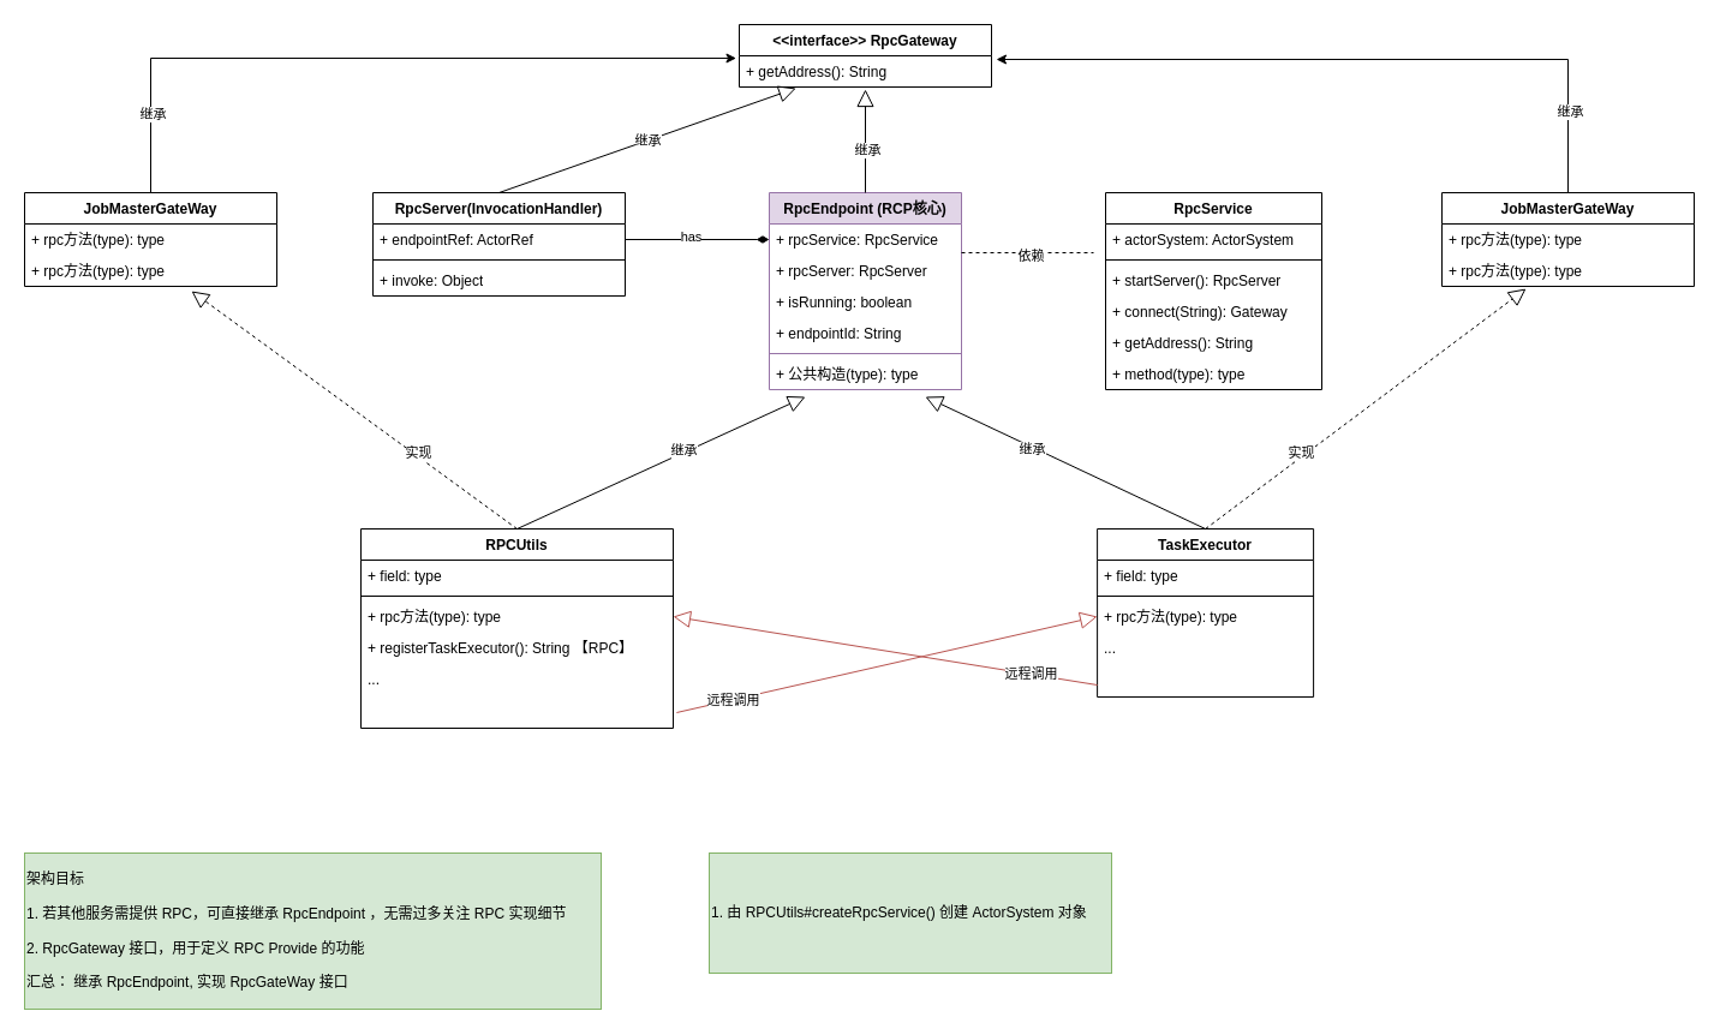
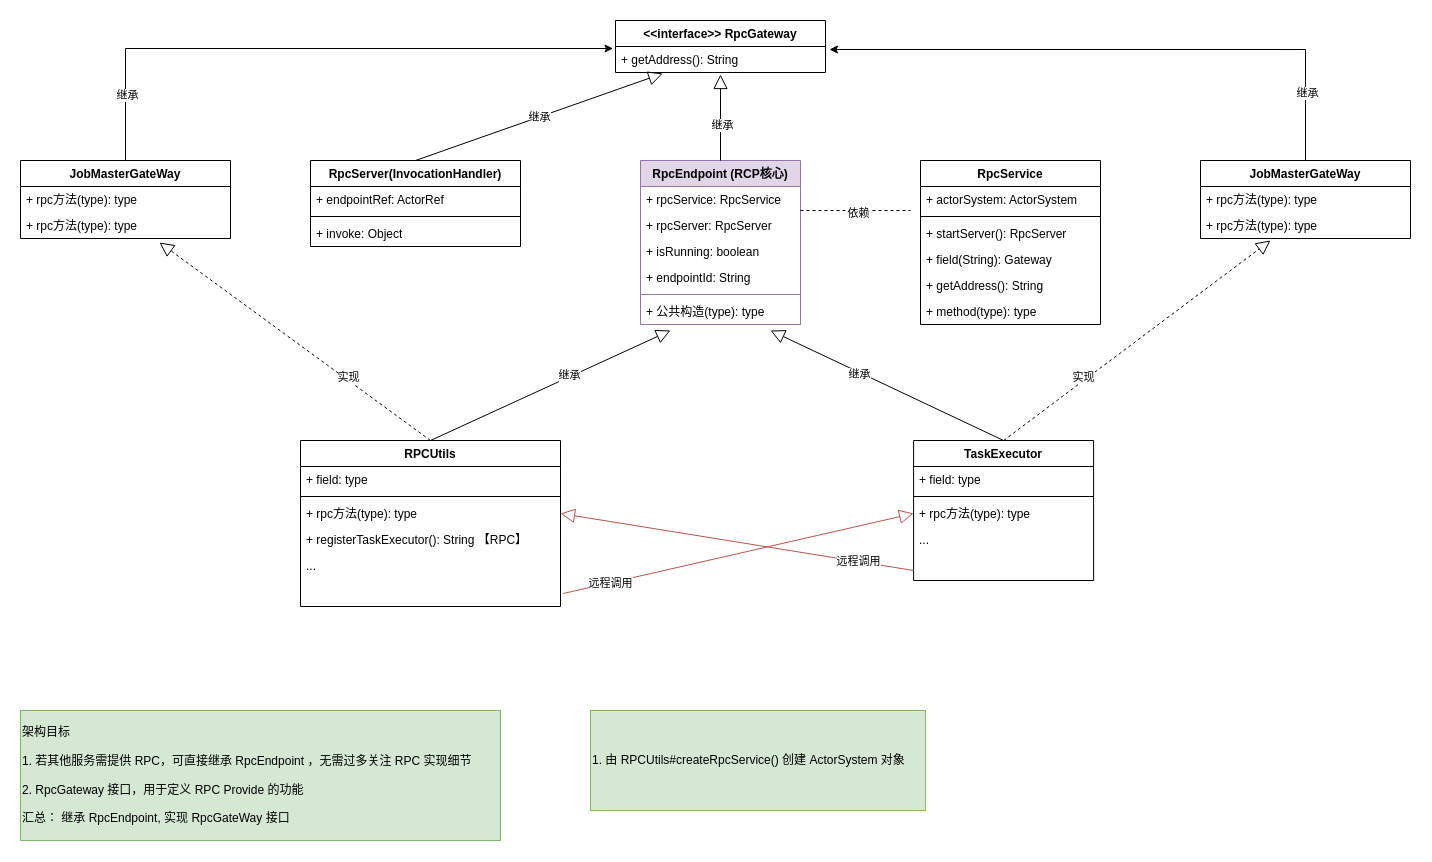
  <mxCell id="0" />
  <mxCell id="1" parent="0" />
  <mxCell id="2" value="&amp;lt;&amp;lt;interface&amp;gt;&amp;gt; RpcGateway" style="swimlane;fontStyle=1;align=center;verticalAlign=top;childLayout=stackLayout;horizontal=1;startSize=26;horizontalStack=0;resizeParent=1;resizeParentMax=0;resizeLast=0;collapsible=1;marginBottom=0;whiteSpace=wrap;html=1;" parent="1" vertex="1"><mxGeometry x="615" y="20" width="210" height="52" as="geometry" /></mxCell>
  <mxCell id="3" value="+ getAddress(): String" style="text;strokeColor=none;fillColor=none;align=left;verticalAlign=top;spacingLeft=4;spacingRight=4;overflow=hidden;rotatable=0;points=[[0,0.5],[1,0.5]];portConstraint=eastwest;whiteSpace=wrap;html=1;" parent="2" vertex="1"><mxGeometry y="26" width="210" height="26" as="geometry" /></mxCell>
  <mxCell id="4" value="RpcEndpoint (RCP核心)" style="swimlane;fontStyle=1;align=center;verticalAlign=top;childLayout=stackLayout;horizontal=1;startSize=26;horizontalStack=0;resizeParent=1;resizeParentMax=0;resizeLast=0;collapsible=1;marginBottom=0;whiteSpace=wrap;html=1;fillColor=#e1d5e7;strokeColor=#9673a6;" parent="1" vertex="1"><mxGeometry x="640" y="160" width="160" height="164" as="geometry" /></mxCell>
  <mxCell id="5" value="+ rpcService: RpcService" style="text;strokeColor=none;fillColor=none;align=left;verticalAlign=top;spacingLeft=4;spacingRight=4;overflow=hidden;rotatable=0;points=[[0,0.5],[1,0.5]];portConstraint=eastwest;whiteSpace=wrap;html=1;" parent="4" vertex="1"><mxGeometry y="26" width="160" height="26" as="geometry" /></mxCell>
  <mxCell id="6" value="+ rpcServer: RpcServer" style="text;strokeColor=none;fillColor=none;align=left;verticalAlign=top;spacingLeft=4;spacingRight=4;overflow=hidden;rotatable=0;points=[[0,0.5],[1,0.5]];portConstraint=eastwest;whiteSpace=wrap;html=1;" parent="4" vertex="1"><mxGeometry y="52" width="160" height="26" as="geometry" /></mxCell>
  <mxCell id="7" value="+ isRunning: boolean" style="text;strokeColor=none;fillColor=none;align=left;verticalAlign=top;spacingLeft=4;spacingRight=4;overflow=hidden;rotatable=0;points=[[0,0.5],[1,0.5]];portConstraint=eastwest;whiteSpace=wrap;html=1;" parent="4" vertex="1"><mxGeometry y="78" width="160" height="26" as="geometry" /></mxCell>
  <mxCell id="8" value="+ endpointId: String" style="text;strokeColor=none;fillColor=none;align=left;verticalAlign=top;spacingLeft=4;spacingRight=4;overflow=hidden;rotatable=0;points=[[0,0.5],[1,0.5]];portConstraint=eastwest;whiteSpace=wrap;html=1;" parent="4" vertex="1"><mxGeometry y="104" width="160" height="26" as="geometry" /></mxCell>
  <mxCell id="9" value="" style="line;strokeWidth=1;fillColor=none;align=left;verticalAlign=middle;spacingTop=-1;spacingLeft=3;spacingRight=3;rotatable=0;labelPosition=right;points=[];portConstraint=eastwest;strokeColor=inherit;" parent="4" vertex="1"><mxGeometry y="130" width="160" height="8" as="geometry" /></mxCell>
  <mxCell id="10" value="+ 公共构造(type): type" style="text;strokeColor=none;fillColor=none;align=left;verticalAlign=top;spacingLeft=4;spacingRight=4;overflow=hidden;rotatable=0;points=[[0,0.5],[1,0.5]];portConstraint=eastwest;whiteSpace=wrap;html=1;" parent="4" vertex="1"><mxGeometry y="138" width="160" height="26" as="geometry" /></mxCell>
  <mxCell id="11" value="" style="endArrow=block;endFill=0;endSize=12;html=1;rounded=0;entryX=0.5;entryY=1.077;entryDx=0;entryDy=0;entryPerimeter=0;exitX=0.5;exitY=0;exitDx=0;exitDy=0;" parent="1" source="4" target="3" edge="1"><mxGeometry width="160" relative="1" as="geometry"><mxPoint x="680" y="280" as="sourcePoint" /><mxPoint x="750" y="130" as="targetPoint" /></mxGeometry></mxCell>
  <mxCell id="12" value="继承" style="edgeLabel;html=1;align=center;verticalAlign=middle;resizable=0;points=[];" parent="11" vertex="1" connectable="0"><mxGeometry x="-0.163" y="-1" relative="1" as="geometry"><mxPoint as="offset" /></mxGeometry></mxCell>
  <mxCell id="13" value="RpcService" style="swimlane;fontStyle=1;align=center;verticalAlign=top;childLayout=stackLayout;horizontal=1;startSize=26;horizontalStack=0;resizeParent=1;resizeParentMax=0;resizeLast=0;collapsible=1;marginBottom=0;whiteSpace=wrap;html=1;" parent="1" vertex="1"><mxGeometry x="920" y="160" width="180" height="164" as="geometry" /></mxCell>
  <mxCell id="14" value="+ actorSystem: ActorSystem" style="text;strokeColor=none;fillColor=none;align=left;verticalAlign=top;spacingLeft=4;spacingRight=4;overflow=hidden;rotatable=0;points=[[0,0.5],[1,0.5]];portConstraint=eastwest;whiteSpace=wrap;html=1;" parent="13" vertex="1"><mxGeometry y="26" width="180" height="26" as="geometry" /></mxCell>
  <mxCell id="15" value="" style="line;strokeWidth=1;fillColor=none;align=left;verticalAlign=middle;spacingTop=-1;spacingLeft=3;spacingRight=3;rotatable=0;labelPosition=right;points=[];portConstraint=eastwest;strokeColor=inherit;" parent="13" vertex="1"><mxGeometry y="52" width="180" height="8" as="geometry" /></mxCell>
  <mxCell id="16" value="+ startServer(): RpcServer" style="text;strokeColor=none;fillColor=none;align=left;verticalAlign=top;spacingLeft=4;spacingRight=4;overflow=hidden;rotatable=0;points=[[0,0.5],[1,0.5]];portConstraint=eastwest;whiteSpace=wrap;html=1;" parent="13" vertex="1"><mxGeometry y="60" width="180" height="26" as="geometry" /></mxCell>
- <mxCell id="17" value="+ connect(String): Gateway" style="text;strokeColor=none;fillColor=none;align=left;verticalAlign=top;spacingLeft=4;spacingRight=4;overflow=hidden;rotatable=0;points=[[0,0.5],[1,0.5]];portConstraint=eastwest;whiteSpace=wrap;html=1;" parent="13" vertex="1"><mxGeometry y="86" width="180" height="26" as="geometry" /></mxCell>
+ <mxCell id="17" value="+ field(String): Gateway" style="text;strokeColor=none;fillColor=none;align=left;verticalAlign=top;spacingLeft=4;spacingRight=4;overflow=hidden;rotatable=0;points=[[0,0.5],[1,0.5]];portConstraint=eastwest;whiteSpace=wrap;html=1;" parent="13" vertex="1"><mxGeometry y="86" width="180" height="26" as="geometry" /></mxCell>
  <mxCell id="18" value="+ getAddress(): String" style="text;strokeColor=none;fillColor=none;align=left;verticalAlign=top;spacingLeft=4;spacingRight=4;overflow=hidden;rotatable=0;points=[[0,0.5],[1,0.5]];portConstraint=eastwest;whiteSpace=wrap;html=1;" parent="13" vertex="1"><mxGeometry y="112" width="180" height="26" as="geometry" /></mxCell>
  <mxCell id="19" value="+ method(type): type" style="text;strokeColor=none;fillColor=none;align=left;verticalAlign=top;spacingLeft=4;spacingRight=4;overflow=hidden;rotatable=0;points=[[0,0.5],[1,0.5]];portConstraint=eastwest;whiteSpace=wrap;html=1;" parent="13" vertex="1"><mxGeometry y="138" width="180" height="26" as="geometry" /></mxCell>
  <mxCell id="20" value="RpcServer(InvocationHandler)" style="swimlane;fontStyle=1;align=center;verticalAlign=top;childLayout=stackLayout;horizontal=1;startSize=26;horizontalStack=0;resizeParent=1;resizeParentMax=0;resizeLast=0;collapsible=1;marginBottom=0;whiteSpace=wrap;html=1;" parent="1" vertex="1"><mxGeometry x="310" y="160" width="210" height="86" as="geometry" /></mxCell>
  <mxCell id="21" value="+ endpointRef: ActorRef" style="text;strokeColor=none;fillColor=none;align=left;verticalAlign=top;spacingLeft=4;spacingRight=4;overflow=hidden;rotatable=0;points=[[0,0.5],[1,0.5]];portConstraint=eastwest;whiteSpace=wrap;html=1;" parent="20" vertex="1"><mxGeometry y="26" width="210" height="26" as="geometry" /></mxCell>
  <mxCell id="22" value="" style="line;strokeWidth=1;fillColor=none;align=left;verticalAlign=middle;spacingTop=-1;spacingLeft=3;spacingRight=3;rotatable=0;labelPosition=right;points=[];portConstraint=eastwest;strokeColor=inherit;" parent="20" vertex="1"><mxGeometry y="52" width="210" height="8" as="geometry" /></mxCell>
  <mxCell id="23" value="+ invoke: Object" style="text;strokeColor=none;fillColor=none;align=left;verticalAlign=top;spacingLeft=4;spacingRight=4;overflow=hidden;rotatable=0;points=[[0,0.5],[1,0.5]];portConstraint=eastwest;whiteSpace=wrap;html=1;" parent="20" vertex="1"><mxGeometry y="60" width="210" height="26" as="geometry" /></mxCell>
  <mxCell id="24" value="RPCUtils" style="swimlane;fontStyle=1;align=center;verticalAlign=top;childLayout=stackLayout;horizontal=1;startSize=26;horizontalStack=0;resizeParent=1;resizeParentMax=0;resizeLast=0;collapsible=1;marginBottom=0;whiteSpace=wrap;html=1;" parent="1" vertex="1"><mxGeometry x="300" y="440" width="260" height="166" as="geometry" /></mxCell>
  <mxCell id="25" value="+ field: type" style="text;strokeColor=none;fillColor=none;align=left;verticalAlign=top;spacingLeft=4;spacingRight=4;overflow=hidden;rotatable=0;points=[[0,0.5],[1,0.5]];portConstraint=eastwest;whiteSpace=wrap;html=1;" parent="24" vertex="1"><mxGeometry y="26" width="260" height="26" as="geometry" /></mxCell>
  <mxCell id="26" value="" style="line;strokeWidth=1;fillColor=none;align=left;verticalAlign=middle;spacingTop=-1;spacingLeft=3;spacingRight=3;rotatable=0;labelPosition=right;points=[];portConstraint=eastwest;strokeColor=inherit;" parent="24" vertex="1"><mxGeometry y="52" width="260" height="8" as="geometry" /></mxCell>
  <mxCell id="27" value="+ rpc方法(type): type" style="text;strokeColor=none;fillColor=none;align=left;verticalAlign=top;spacingLeft=4;spacingRight=4;overflow=hidden;rotatable=0;points=[[0,0.5],[1,0.5]];portConstraint=eastwest;whiteSpace=wrap;html=1;" parent="24" vertex="1"><mxGeometry y="60" width="260" height="26" as="geometry" /></mxCell>
  <mxCell id="28" value="+ registerTaskExecutor(): String 【RPC】" style="text;strokeColor=none;fillColor=none;align=left;verticalAlign=top;spacingLeft=4;spacingRight=4;overflow=hidden;rotatable=0;points=[[0,0.5],[1,0.5]];portConstraint=eastwest;whiteSpace=wrap;html=1;" parent="24" vertex="1"><mxGeometry y="86" width="260" height="26" as="geometry" /></mxCell>
  <mxCell id="29" value="..." style="text;strokeColor=none;fillColor=none;align=left;verticalAlign=top;spacingLeft=4;spacingRight=4;overflow=hidden;rotatable=0;points=[[0,0.5],[1,0.5]];portConstraint=eastwest;whiteSpace=wrap;html=1;" parent="24" vertex="1"><mxGeometry y="112" width="260" height="54" as="geometry" /></mxCell>
  <mxCell id="30" value="TaskExecutor" style="swimlane;fontStyle=1;align=center;verticalAlign=top;childLayout=stackLayout;horizontal=1;startSize=26;horizontalStack=0;resizeParent=1;resizeParentMax=0;resizeLast=0;collapsible=1;marginBottom=0;whiteSpace=wrap;html=1;" parent="1" vertex="1"><mxGeometry x="913.1" y="440" width="180" height="140" as="geometry" /></mxCell>
  <mxCell id="31" value="+ field: type" style="text;strokeColor=none;fillColor=none;align=left;verticalAlign=top;spacingLeft=4;spacingRight=4;overflow=hidden;rotatable=0;points=[[0,0.5],[1,0.5]];portConstraint=eastwest;whiteSpace=wrap;html=1;" parent="30" vertex="1"><mxGeometry y="26" width="180" height="26" as="geometry" /></mxCell>
  <mxCell id="32" value="" style="line;strokeWidth=1;fillColor=none;align=left;verticalAlign=middle;spacingTop=-1;spacingLeft=3;spacingRight=3;rotatable=0;labelPosition=right;points=[];portConstraint=eastwest;strokeColor=inherit;" parent="30" vertex="1"><mxGeometry y="52" width="180" height="8" as="geometry" /></mxCell>
  <mxCell id="33" value="+ rpc方法(type): type" style="text;strokeColor=none;fillColor=none;align=left;verticalAlign=top;spacingLeft=4;spacingRight=4;overflow=hidden;rotatable=0;points=[[0,0.5],[1,0.5]];portConstraint=eastwest;whiteSpace=wrap;html=1;" parent="30" vertex="1"><mxGeometry y="60" width="180" height="26" as="geometry" /></mxCell>
  <mxCell id="34" value="..." style="text;strokeColor=none;fillColor=none;align=left;verticalAlign=top;spacingLeft=4;spacingRight=4;overflow=hidden;rotatable=0;points=[[0,0.5],[1,0.5]];portConstraint=eastwest;whiteSpace=wrap;html=1;" parent="30" vertex="1"><mxGeometry y="86" width="180" height="54" as="geometry" /></mxCell>
  <mxCell id="35" value="JobMasterGateWay" style="swimlane;fontStyle=1;align=center;verticalAlign=top;childLayout=stackLayout;horizontal=1;startSize=26;horizontalStack=0;resizeParent=1;resizeParentMax=0;resizeLast=0;collapsible=1;marginBottom=0;whiteSpace=wrap;html=1;" parent="1" vertex="1"><mxGeometry x="20" y="160" width="210" height="78" as="geometry" /></mxCell>
  <mxCell id="36" value="+ rpc方法(type): type" style="text;strokeColor=none;fillColor=none;align=left;verticalAlign=top;spacingLeft=4;spacingRight=4;overflow=hidden;rotatable=0;points=[[0,0.5],[1,0.5]];portConstraint=eastwest;whiteSpace=wrap;html=1;" parent="35" vertex="1"><mxGeometry y="26" width="210" height="26" as="geometry" /></mxCell>
  <mxCell id="37" value="+ rpc方法(type): type" style="text;strokeColor=none;fillColor=none;align=left;verticalAlign=top;spacingLeft=4;spacingRight=4;overflow=hidden;rotatable=0;points=[[0,0.5],[1,0.5]];portConstraint=eastwest;whiteSpace=wrap;html=1;" parent="35" vertex="1"><mxGeometry y="52" width="210" height="26" as="geometry" /></mxCell>
  <mxCell id="38" value="JobMasterGateWay" style="swimlane;fontStyle=1;align=center;verticalAlign=top;childLayout=stackLayout;horizontal=1;startSize=26;horizontalStack=0;resizeParent=1;resizeParentMax=0;resizeLast=0;collapsible=1;marginBottom=0;whiteSpace=wrap;html=1;" parent="1" vertex="1"><mxGeometry x="1200" y="160" width="210" height="78" as="geometry" /></mxCell>
  <mxCell id="39" value="+ rpc方法(type): type" style="text;strokeColor=none;fillColor=none;align=left;verticalAlign=top;spacingLeft=4;spacingRight=4;overflow=hidden;rotatable=0;points=[[0,0.5],[1,0.5]];portConstraint=eastwest;whiteSpace=wrap;html=1;" parent="38" vertex="1"><mxGeometry y="26" width="210" height="26" as="geometry" /></mxCell>
  <mxCell id="40" value="+ rpc方法(type): type" style="text;strokeColor=none;fillColor=none;align=left;verticalAlign=top;spacingLeft=4;spacingRight=4;overflow=hidden;rotatable=0;points=[[0,0.5],[1,0.5]];portConstraint=eastwest;whiteSpace=wrap;html=1;" parent="38" vertex="1"><mxGeometry y="52" width="210" height="26" as="geometry" /></mxCell>
  <mxCell id="41" value="继承" style="endArrow=block;endFill=0;endSize=12;html=1;rounded=0;entryX=0.225;entryY=1.038;entryDx=0;entryDy=0;entryPerimeter=0;exitX=0.5;exitY=0;exitDx=0;exitDy=0;" parent="1" source="20" target="3" edge="1"><mxGeometry width="160" relative="1" as="geometry"><mxPoint x="730" y="170" as="sourcePoint" /><mxPoint x="730" y="84" as="targetPoint" /></mxGeometry></mxCell>
  <mxCell id="42" style="edgeStyle=orthogonalEdgeStyle;rounded=0;orthogonalLoop=1;jettySize=auto;html=1;entryX=-0.012;entryY=0.077;entryDx=0;entryDy=0;entryPerimeter=0;" parent="1" source="35" target="3" edge="1"><mxGeometry relative="1" as="geometry" /></mxCell>
  <mxCell id="43" value="继承" style="edgeLabel;html=1;align=center;verticalAlign=middle;resizable=0;points=[];" parent="42" vertex="1" connectable="0"><mxGeometry x="-0.779" y="-1" relative="1" as="geometry"><mxPoint as="offset" /></mxGeometry></mxCell>
  <mxCell id="44" style="edgeStyle=orthogonalEdgeStyle;rounded=0;orthogonalLoop=1;jettySize=auto;html=1;entryX=1.019;entryY=0.115;entryDx=0;entryDy=0;entryPerimeter=0;" parent="1" source="38" target="3" edge="1"><mxGeometry relative="1" as="geometry" /></mxCell>
  <mxCell id="45" value="继承" style="edgeLabel;html=1;align=center;verticalAlign=middle;resizable=0;points=[];" parent="44" vertex="1" connectable="0"><mxGeometry x="-0.768" y="-1" relative="1" as="geometry"><mxPoint as="offset" /></mxGeometry></mxCell>
  <mxCell id="46" value="" style="endArrow=block;dashed=1;endFill=0;endSize=12;html=1;rounded=0;entryX=0.662;entryY=1.154;entryDx=0;entryDy=0;entryPerimeter=0;exitX=0.5;exitY=0;exitDx=0;exitDy=0;" parent="1" source="24" target="37" edge="1"><mxGeometry width="160" relative="1" as="geometry"><mxPoint x="730" y="170" as="sourcePoint" /><mxPoint x="730" y="84" as="targetPoint" /></mxGeometry></mxCell>
  <mxCell id="47" value="实现" style="edgeLabel;html=1;align=center;verticalAlign=middle;resizable=0;points=[];" parent="46" vertex="1" connectable="0"><mxGeometry x="-0.378" y="-3" relative="1" as="geometry"><mxPoint as="offset" /></mxGeometry></mxCell>
  <mxCell id="48" value="" style="endArrow=block;endFill=0;endSize=12;html=1;rounded=0;exitX=0.5;exitY=0;exitDx=0;exitDy=0;" parent="1" source="24" edge="1"><mxGeometry width="160" relative="1" as="geometry"><mxPoint x="530" y="420" as="sourcePoint" /><mxPoint x="670" y="330" as="targetPoint" /></mxGeometry></mxCell>
  <mxCell id="49" value="继承" style="edgeLabel;html=1;align=center;verticalAlign=middle;resizable=0;points=[];" parent="48" vertex="1" connectable="0"><mxGeometry x="0.159" y="2" relative="1" as="geometry"><mxPoint as="offset" /></mxGeometry></mxCell>
  <mxCell id="50" value="" style="endArrow=block;endFill=0;endSize=12;html=1;rounded=0;exitX=0.5;exitY=0;exitDx=0;exitDy=0;" parent="1" source="30" edge="1"><mxGeometry width="160" relative="1" as="geometry"><mxPoint x="530" y="420" as="sourcePoint" /><mxPoint x="770" y="330" as="targetPoint" /></mxGeometry></mxCell>
  <mxCell id="51" value="继承" style="edgeLabel;html=1;align=center;verticalAlign=middle;resizable=0;points=[];" parent="50" vertex="1" connectable="0"><mxGeometry x="0.237" y="1" relative="1" as="geometry"><mxPoint as="offset" /></mxGeometry></mxCell>
  <mxCell id="52" value="" style="endArrow=block;dashed=1;endFill=0;endSize=12;html=1;rounded=0;exitX=0.5;exitY=0;exitDx=0;exitDy=0;" parent="1" source="30" edge="1"><mxGeometry width="160" relative="1" as="geometry"><mxPoint x="930" y="420" as="sourcePoint" /><mxPoint x="1270" y="240" as="targetPoint" /></mxGeometry></mxCell>
  <mxCell id="53" value="实现" style="edgeLabel;html=1;align=center;verticalAlign=middle;resizable=0;points=[];" parent="52" vertex="1" connectable="0"><mxGeometry x="-0.386" y="3" relative="1" as="geometry"><mxPoint as="offset" /></mxGeometry></mxCell>
  <mxCell id="54" value="" style="endArrow=block;endFill=0;endSize=12;html=1;rounded=0;exitX=1.011;exitY=0.759;exitDx=0;exitDy=0;entryX=0;entryY=0.5;entryDx=0;entryDy=0;exitPerimeter=0;fillColor=#f8cecc;strokeColor=#b85450;" parent="1" source="29" target="33" edge="1"><mxGeometry width="160" relative="1" as="geometry"><mxPoint x="610" y="510" as="sourcePoint" /><mxPoint x="760" y="430" as="targetPoint" /></mxGeometry></mxCell>
  <mxCell id="55" value="远程调用" style="edgeLabel;html=1;align=center;verticalAlign=middle;resizable=0;points=[];" parent="54" vertex="1" connectable="0"><mxGeometry x="-0.734" relative="1" as="geometry"><mxPoint as="offset" /></mxGeometry></mxCell>
  <mxCell id="56" value="" style="endArrow=block;endFill=0;endSize=12;html=1;rounded=0;exitX=0;exitY=0.815;exitDx=0;exitDy=0;entryX=1;entryY=0.5;entryDx=0;entryDy=0;exitPerimeter=0;fillColor=#f8cecc;strokeColor=#b85450;" parent="1" source="34" target="27" edge="1"><mxGeometry width="160" relative="1" as="geometry"><mxPoint x="620" y="520" as="sourcePoint" /><mxPoint x="840" y="493" as="targetPoint" /></mxGeometry></mxCell>
  <mxCell id="57" value="远程调用" style="edgeLabel;html=1;align=center;verticalAlign=middle;resizable=0;points=[];" parent="56" vertex="1" connectable="0"><mxGeometry x="-0.688" y="-1" relative="1" as="geometry"><mxPoint as="offset" /></mxGeometry></mxCell>
  <mxCell id="58" value="" style="endArrow=none;dashed=1;html=1;rounded=0;" parent="1" edge="1"><mxGeometry width="50" height="50" relative="1" as="geometry"><mxPoint x="800" y="210" as="sourcePoint" /><mxPoint x="910" y="210" as="targetPoint" /></mxGeometry></mxCell>
  <mxCell id="59" value="依赖" style="edgeLabel;html=1;align=center;verticalAlign=middle;resizable=0;points=[];" parent="58" vertex="1" connectable="0"><mxGeometry x="0.036" y="-2" relative="1" as="geometry"><mxPoint as="offset" /></mxGeometry></mxCell>
- <mxCell id="60" value="" style="endArrow=none;startArrow=diamondThin;endFill=0;startFill=1;html=1;verticalAlign=bottom;labelBackgroundColor=none;strokeWidth=1;startSize=8;endSize=8;rounded=0;exitX=0;exitY=0.5;exitDx=0;exitDy=0;entryX=1;entryY=0.5;entryDx=0;entryDy=0;" parent="1" source="5" target="21" edge="1"><mxGeometry width="160" relative="1" as="geometry"><mxPoint x="790" y="240" as="sourcePoint" /><mxPoint x="950" y="240" as="targetPoint" /></mxGeometry></mxCell>
- <mxCell id="61" value="has" style="edgeLabel;html=1;align=center;verticalAlign=middle;resizable=0;points=[];" parent="60" vertex="1" connectable="0"><mxGeometry x="0.1" y="-3" relative="1" as="geometry"><mxPoint as="offset" /></mxGeometry></mxCell>
  <mxCell id="62" value="架构目标&lt;span style=&quot;white-space: pre;&quot;&gt;&#09;&lt;/span&gt;&lt;br&gt;&lt;br&gt;1. 若其他服务需提供 RPC，可直接继承 RpcEndpoint ，无需过多关注 RPC 实现细节&lt;br&gt;&lt;br&gt;2. RpcGateway 接口，用于定义 RPC Provide 的功能&lt;br&gt;&lt;br&gt;汇总： 继承 RpcEndpoint, 实现 RpcGateWay 接口" style="rounded=0;whiteSpace=wrap;html=1;align=left;fillColor=#d5e8d4;strokeColor=#82b366;" parent="1" vertex="1"><mxGeometry x="20" y="710" width="480" height="130" as="geometry" /></mxCell>
  <mxCell id="63" value="1. 由 RPCUtils#createRpcService() 创建 ActorSystem 对象&amp;nbsp;&amp;nbsp;" style="rounded=0;whiteSpace=wrap;html=1;align=left;fillColor=#d5e8d4;strokeColor=#82b366;" parent="1" vertex="1"><mxGeometry x="590" y="710" width="335" height="100" as="geometry" /></mxCell>
